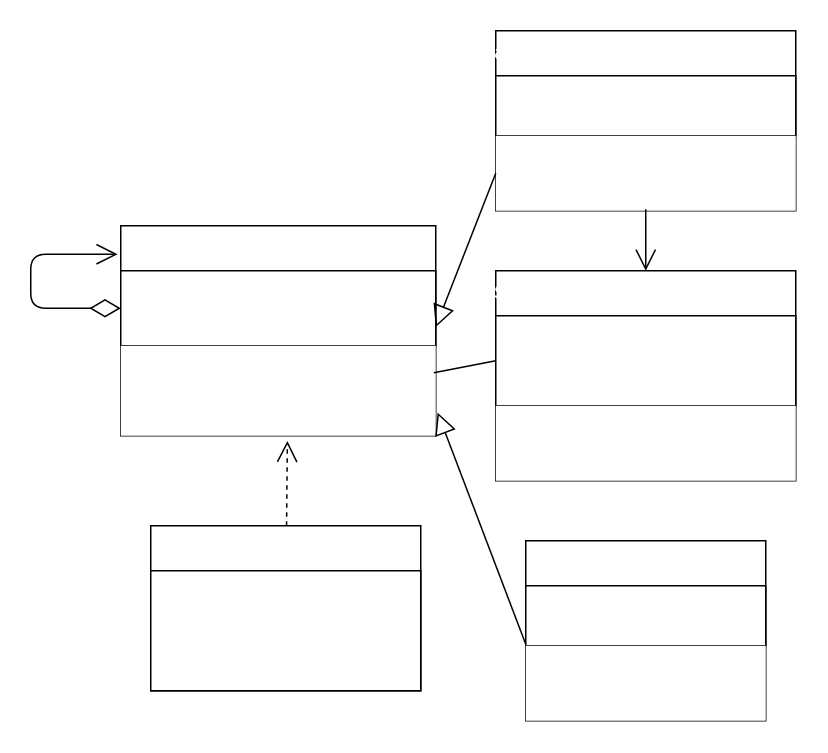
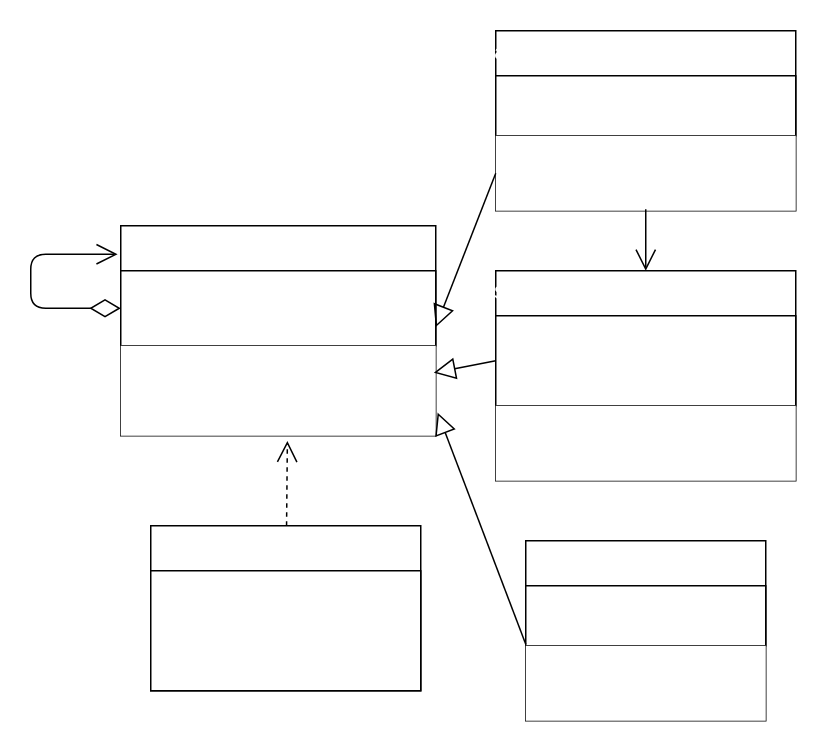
  <mxCell id="0" />
  <mxCell id="1" parent="0" />
  <mxCell id="2" value="&lt;span style=&quot;font-family: &amp;quot;Söhne Mono&amp;quot;, Monaco, &amp;quot;Andale Mono&amp;quot;, &amp;quot;Ubuntu Mono&amp;quot;, monospace; font-size: 14px; text-align: left;&quot;&gt;&lt;font color=&quot;#ffffff&quot;&gt;&lt;i&gt;OrderHandler&lt;/i&gt;&lt;/font&gt;&lt;/span&gt;" style="swimlane;fontStyle=0;childLayout=stackLayout;horizontal=1;startSize=30;horizontalStack=0;resizeParent=1;resizeParentMax=0;resizeLast=0;collapsible=1;marginBottom=0;whiteSpace=wrap;html=1;" parent="1" vertex="1"><mxGeometry x="20" y="150" width="210" height="140" as="geometry" /></mxCell>
  <mxCell id="3" style="edgeStyle=none;html=1;entryX=-0.01;entryY=0.136;entryDx=0;entryDy=0;entryPerimeter=0;exitX=0;exitY=0.5;exitDx=0;exitDy=0;endSize=12;endArrow=open;endFill=0;startSize=18;startArrow=diamondThin;startFill=0;" parent="2" source="4" target="2" edge="1"><mxGeometry relative="1" as="geometry"><Array as="points"><mxPoint x="-60" y="55" /><mxPoint x="-60" y="19" /></Array></mxGeometry></mxCell>
  <mxCell id="4" value="&lt;font color=&quot;#ffffff&quot;&gt;&lt;span style=&quot;font-family: &amp;quot;Söhne Mono&amp;quot;, Monaco, &amp;quot;Andale Mono&amp;quot;, &amp;quot;Ubuntu Mono&amp;quot;, monospace; font-size: 14px;&quot;&gt;- successor: OrderHandler&lt;br&gt;&lt;/span&gt;&lt;/font&gt;" style="text;strokeColor=default;fillColor=default;align=left;verticalAlign=middle;spacingLeft=4;spacingRight=4;overflow=hidden;points=[[0,0.5],[1,0.5]];portConstraint=eastwest;rotatable=0;whiteSpace=wrap;html=1;" parent="2" vertex="1"><mxGeometry y="30" width="210" height="50" as="geometry" /></mxCell>
  <mxCell id="5" value="&lt;font color=&quot;#ffffff&quot;&gt;&lt;span style=&quot;font-family: &amp;quot;Söhne Mono&amp;quot;, Monaco, &amp;quot;Andale Mono&amp;quot;, &amp;quot;Ubuntu Mono&amp;quot;, monospace; font-size: 14px;&quot;&gt;+ setSuccessor ()&lt;br&gt;+&amp;nbsp;&lt;/span&gt;&lt;span style=&quot;font-family: Consolas, &amp;quot;Courier New&amp;quot;, monospace; font-size: 14px;&quot;&gt;handleOrder&lt;/span&gt;&lt;span style=&quot;font-family: Consolas, &amp;quot;Courier New&amp;quot;, monospace; font-size: 14px;&quot;&gt;(&lt;/span&gt;&lt;span style=&quot;font-family: Consolas, &amp;quot;Courier New&amp;quot;, monospace; font-size: 14px;&quot;&gt;order&lt;/span&gt;&lt;span style=&quot;font-family: Consolas, &amp;quot;Courier New&amp;quot;, monospace; font-size: 14px;&quot;&gt;: &lt;/span&gt;&lt;span style=&quot;font-family: Consolas, &amp;quot;Courier New&amp;quot;, monospace; font-size: 14px;&quot;&gt;Ord&lt;/span&gt;&lt;span style=&quot;font-family: Consolas, &amp;quot;Courier New&amp;quot;, monospace; font-size: 14px;&quot;&gt;)&lt;/span&gt;&lt;/font&gt;" style="text;strokeColor=none;fillColor=default;align=left;verticalAlign=middle;spacingLeft=4;spacingRight=4;overflow=hidden;points=[[0,0.5],[1,0.5]];portConstraint=eastwest;rotatable=0;whiteSpace=wrap;html=1;" parent="2" vertex="1"><mxGeometry y="80" width="210" height="60" as="geometry" /></mxCell>
  <mxCell id="6" value="&lt;div style=&quot;font-family: Consolas, &amp;quot;Courier New&amp;quot;, monospace; font-size: 14px; line-height: 19px;&quot;&gt;&lt;font style=&quot;&quot; color=&quot;#ffffff&quot;&gt;PaymentVerificationHandler&lt;/font&gt;&lt;/div&gt;" style="swimlane;fontStyle=0;childLayout=stackLayout;horizontal=1;startSize=30;horizontalStack=0;resizeParent=1;resizeParentMax=0;resizeLast=0;collapsible=1;marginBottom=0;whiteSpace=wrap;html=1;" parent="1" vertex="1"><mxGeometry x="270" y="20" width="200" height="120" as="geometry" /></mxCell>
  <mxCell id="7" value="&lt;span style=&quot;color: rgb(255, 255, 255); font-family: &amp;quot;Söhne Mono&amp;quot;, Monaco, &amp;quot;Andale Mono&amp;quot;, &amp;quot;Ubuntu Mono&amp;quot;, monospace; font-size: 14px;&quot;&gt;- successor: OrderHandler&lt;/span&gt;" style="text;strokeColor=default;fillColor=default;align=left;verticalAlign=middle;spacingLeft=4;spacingRight=4;overflow=hidden;points=[[0,0.5],[1,0.5]];portConstraint=eastwest;rotatable=0;whiteSpace=wrap;html=1;" parent="6" vertex="1"><mxGeometry y="30" width="200" height="40" as="geometry" /></mxCell>
  <mxCell id="8" value="&lt;span style=&quot;font-family: &amp;quot;Söhne Mono&amp;quot;, Monaco, &amp;quot;Andale Mono&amp;quot;, &amp;quot;Ubuntu Mono&amp;quot;, monospace; font-size: 14px;&quot;&gt;&lt;font color=&quot;#ffffff&quot;&gt;+ handleOrder()&lt;br&gt;&lt;/font&gt;&lt;/span&gt;&lt;div style=&quot;font-family: Consolas, &amp;quot;Courier New&amp;quot;, monospace; font-size: 14px; line-height: 19px;&quot;&gt;&lt;font style=&quot;&quot; color=&quot;#ffffff&quot;&gt;+ setSuccessor()&lt;/font&gt;&lt;/div&gt;" style="text;strokeColor=none;fillColor=default;align=left;verticalAlign=middle;spacingLeft=4;spacingRight=4;overflow=hidden;points=[[0,0.5],[1,0.5]];portConstraint=eastwest;rotatable=0;whiteSpace=wrap;html=1;" parent="6" vertex="1"><mxGeometry y="70" width="200" height="50" as="geometry" /></mxCell>
  <mxCell id="9" style="edgeStyle=none;html=1;entryX=0.5;entryY=0.98;entryDx=0;entryDy=0;entryPerimeter=0;endSize=12;endArrow=none;endFill=0;startArrow=open;startFill=0;startSize=12;" parent="1" source="10" target="8" edge="1"><mxGeometry relative="1" as="geometry" /></mxCell>
  <mxCell id="10" value="&lt;div style=&quot;font-family: Consolas, &amp;quot;Courier New&amp;quot;, monospace; font-size: 14px; line-height: 19px;&quot;&gt;&lt;div style=&quot;line-height: 19px;&quot;&gt;&lt;font style=&quot;&quot; color=&quot;#ffffff&quot;&gt;StockAvailabilityHandler&lt;/font&gt;&lt;/div&gt;&lt;/div&gt;" style="swimlane;fontStyle=0;childLayout=stackLayout;horizontal=1;startSize=30;horizontalStack=0;resizeParent=1;resizeParentMax=0;resizeLast=0;collapsible=1;marginBottom=0;whiteSpace=wrap;html=1;" parent="1" vertex="1"><mxGeometry x="270" y="180" width="200" height="140" as="geometry" /></mxCell>
  <mxCell id="11" value="&lt;span style=&quot;font-family: &amp;quot;Söhne Mono&amp;quot;, Monaco, &amp;quot;Andale Mono&amp;quot;, &amp;quot;Ubuntu Mono&amp;quot;, monospace; font-size: 14px;&quot;&gt;&lt;font color=&quot;#ffffff&quot;&gt;- successor: OrderHandler&lt;br&gt;&lt;/font&gt;&lt;/span&gt;&lt;div style=&quot;font-family: Consolas, &amp;quot;Courier New&amp;quot;, monospace; font-size: 14px; line-height: 19px;&quot;&gt;&lt;font style=&quot;&quot; color=&quot;#ffffff&quot;&gt;- amountLimit: amount&lt;/font&gt;&lt;/div&gt;" style="text;strokeColor=default;fillColor=default;align=left;verticalAlign=middle;spacingLeft=4;spacingRight=4;overflow=hidden;points=[[0,0.5],[1,0.5]];portConstraint=eastwest;rotatable=0;whiteSpace=wrap;html=1;" parent="10" vertex="1"><mxGeometry y="30" width="200" height="60" as="geometry" /></mxCell>
  <mxCell id="12" value="&lt;span style=&quot;font-family: &amp;quot;Söhne Mono&amp;quot;, Monaco, &amp;quot;Andale Mono&amp;quot;, &amp;quot;Ubuntu Mono&amp;quot;, monospace; font-size: 14px;&quot;&gt;&lt;font color=&quot;#ffffff&quot;&gt;+ handleOrder()&lt;br&gt;&lt;/font&gt;&lt;/span&gt;&lt;div style=&quot;font-family: Consolas, &amp;quot;Courier New&amp;quot;, monospace; font-size: 14px; line-height: 19px;&quot;&gt;&lt;font color=&quot;#ffffff&quot;&gt;+ setSuccessor()&lt;/font&gt;&lt;/div&gt;" style="text;strokeColor=none;fillColor=default;align=left;verticalAlign=middle;spacingLeft=4;spacingRight=4;overflow=hidden;points=[[0,0.5],[1,0.5]];portConstraint=eastwest;rotatable=0;whiteSpace=wrap;html=1;" parent="10" vertex="1"><mxGeometry y="90" width="200" height="50" as="geometry" /></mxCell>
  <mxCell id="13" value="&lt;div style=&quot;font-family: Consolas, &amp;quot;Courier New&amp;quot;, monospace; font-size: 14px; line-height: 19px;&quot;&gt;&lt;div style=&quot;line-height: 19px;&quot;&gt;&lt;div style=&quot;line-height: 19px;&quot;&gt;&lt;font style=&quot;&quot; color=&quot;#ffffff&quot;&gt;ShippingHandler&lt;/font&gt;&lt;/div&gt;&lt;/div&gt;&lt;/div&gt;" style="swimlane;fontStyle=0;childLayout=stackLayout;horizontal=1;startSize=30;horizontalStack=0;resizeParent=1;resizeParentMax=0;resizeLast=0;collapsible=1;marginBottom=0;whiteSpace=wrap;html=1;" parent="1" vertex="1"><mxGeometry x="290" y="360" width="160" height="120" as="geometry" /></mxCell>
  <mxCell id="14" value="&lt;span style=&quot;color: rgb(255, 255, 255); font-family: &amp;quot;Söhne Mono&amp;quot;, Monaco, &amp;quot;Andale Mono&amp;quot;, &amp;quot;Ubuntu Mono&amp;quot;, monospace; font-size: 14px;&quot;&gt;- successor: OrderHandler&lt;/span&gt;" style="text;strokeColor=default;fillColor=default;align=left;verticalAlign=middle;spacingLeft=4;spacingRight=4;overflow=hidden;points=[[0,0.5],[1,0.5]];portConstraint=eastwest;rotatable=0;whiteSpace=wrap;html=1;" parent="13" vertex="1"><mxGeometry y="30" width="160" height="40" as="geometry" /></mxCell>
  <mxCell id="15" value="&lt;span style=&quot;font-family: &amp;quot;Söhne Mono&amp;quot;, Monaco, &amp;quot;Andale Mono&amp;quot;, &amp;quot;Ubuntu Mono&amp;quot;, monospace; font-size: 14px;&quot;&gt;&lt;font color=&quot;#ffffff&quot;&gt;+ handleOrder()&lt;br&gt;&lt;/font&gt;&lt;/span&gt;&lt;div style=&quot;font-family: Consolas, &amp;quot;Courier New&amp;quot;, monospace; font-size: 14px; line-height: 19px;&quot;&gt;&lt;font color=&quot;#ffffff&quot;&gt;+ setSuccessor()&lt;/font&gt;&lt;/div&gt;" style="text;strokeColor=none;fillColor=default;align=left;verticalAlign=middle;spacingLeft=4;spacingRight=4;overflow=hidden;points=[[0,0.5],[1,0.5]];portConstraint=eastwest;rotatable=0;whiteSpace=wrap;html=1;" parent="13" vertex="1"><mxGeometry y="70" width="160" height="50" as="geometry" /></mxCell>
  <mxCell id="16" style="edgeStyle=none;html=1;entryX=0.529;entryY=1.057;entryDx=0;entryDy=0;entryPerimeter=0;fontColor=#FFFFFF;endArrow=open;endFill=0;endSize=12;dashed=1;" parent="1" source="17" target="5" edge="1"><mxGeometry relative="1" as="geometry" /></mxCell>
  <mxCell id="17" value="&lt;div style=&quot;font-family: Consolas, &amp;quot;Courier New&amp;quot;, monospace; font-size: 14px; line-height: 19px;&quot;&gt;&lt;font style=&quot;&quot; color=&quot;#ffffff&quot;&gt;Ord&lt;/font&gt;&lt;/div&gt;" style="swimlane;fontStyle=0;childLayout=stackLayout;horizontal=1;startSize=30;horizontalStack=0;resizeParent=1;resizeParentMax=0;resizeLast=0;collapsible=1;marginBottom=0;whiteSpace=wrap;html=1;" parent="1" vertex="1"><mxGeometry x="40" y="350" width="180" height="110" as="geometry" /></mxCell>
  <mxCell id="18" value="&lt;div style=&quot;font-family: Consolas, &amp;quot;Courier New&amp;quot;, monospace; font-size: 14px; line-height: 19px;&quot;&gt;&lt;div style=&quot;&quot;&gt;&lt;font style=&quot;&quot; color=&quot;#ffffff&quot;&gt;+ id: number&amp;nbsp;&lt;/font&gt;&lt;/div&gt;&lt;div style=&quot;&quot;&gt;&lt;font style=&quot;&quot; color=&quot;#ffffff&quot;&gt;+ totalAmount: number&lt;/font&gt;&lt;/div&gt;&lt;div style=&quot;&quot;&gt;&lt;font style=&quot;&quot; color=&quot;#ffffff&quot;&gt;+ customerName: string&lt;/font&gt;&lt;/div&gt;&lt;div style=&quot;&quot;&gt;&lt;div style=&quot;line-height: 19px;&quot;&gt;&lt;font style=&quot;&quot; color=&quot;#ffffff&quot;&gt;+ amount: number&lt;/font&gt;&lt;/div&gt;&lt;/div&gt;&lt;/div&gt;" style="text;strokeColor=default;fillColor=default;align=left;verticalAlign=middle;spacingLeft=4;spacingRight=4;overflow=hidden;points=[[0,0.5],[1,0.5]];portConstraint=eastwest;rotatable=0;whiteSpace=wrap;html=1;" parent="17" vertex="1"><mxGeometry y="30" width="180" height="80" as="geometry" /></mxCell>
  <mxCell id="19" style="edgeStyle=none;html=1;entryX=1;entryY=0.75;entryDx=0;entryDy=0;entryPerimeter=0;fontColor=#FFFFFF;endArrow=block;endFill=0;endSize=12;exitX=0;exitY=0.5;exitDx=0;exitDy=0;" parent="1" source="8" target="4" edge="1"><mxGeometry relative="1" as="geometry" /></mxCell>
  <mxCell id="20" style="edgeStyle=none;html=1;fontColor=#FFFFFF;endArrow=block;endFill=0;endSize=12;exitX=0;exitY=-0.02;exitDx=0;exitDy=0;exitPerimeter=0;entryX=1.006;entryY=0.743;entryDx=0;entryDy=0;entryPerimeter=0;" parent="1" source="15" target="5" edge="1"><mxGeometry relative="1" as="geometry"><mxPoint x="220" y="300" as="targetPoint" /></mxGeometry></mxCell>
- <mxCell id="21" style="edgeStyle=none;html=1;fontColor=#FFFFFF;endArrow=none;endFill=0;endSize=12;exitX=0;exitY=0.5;exitDx=0;exitDy=0;entryX=0.994;entryY=0.3;entryDx=0;entryDy=0;entryPerimeter=0;" parent="1" source="11" target="5" edge="1"><mxGeometry relative="1" as="geometry" /></mxCell>
+ <mxCell id="21" style="edgeStyle=none;html=1;fontColor=#FFFFFF;endArrow=block;endFill=0;endSize=12;exitX=0;exitY=0.5;exitDx=0;exitDy=0;entryX=0.994;entryY=0.3;entryDx=0;entryDy=0;entryPerimeter=0;" parent="1" source="11" target="5" edge="1"><mxGeometry relative="1" as="geometry" /></mxCell>
